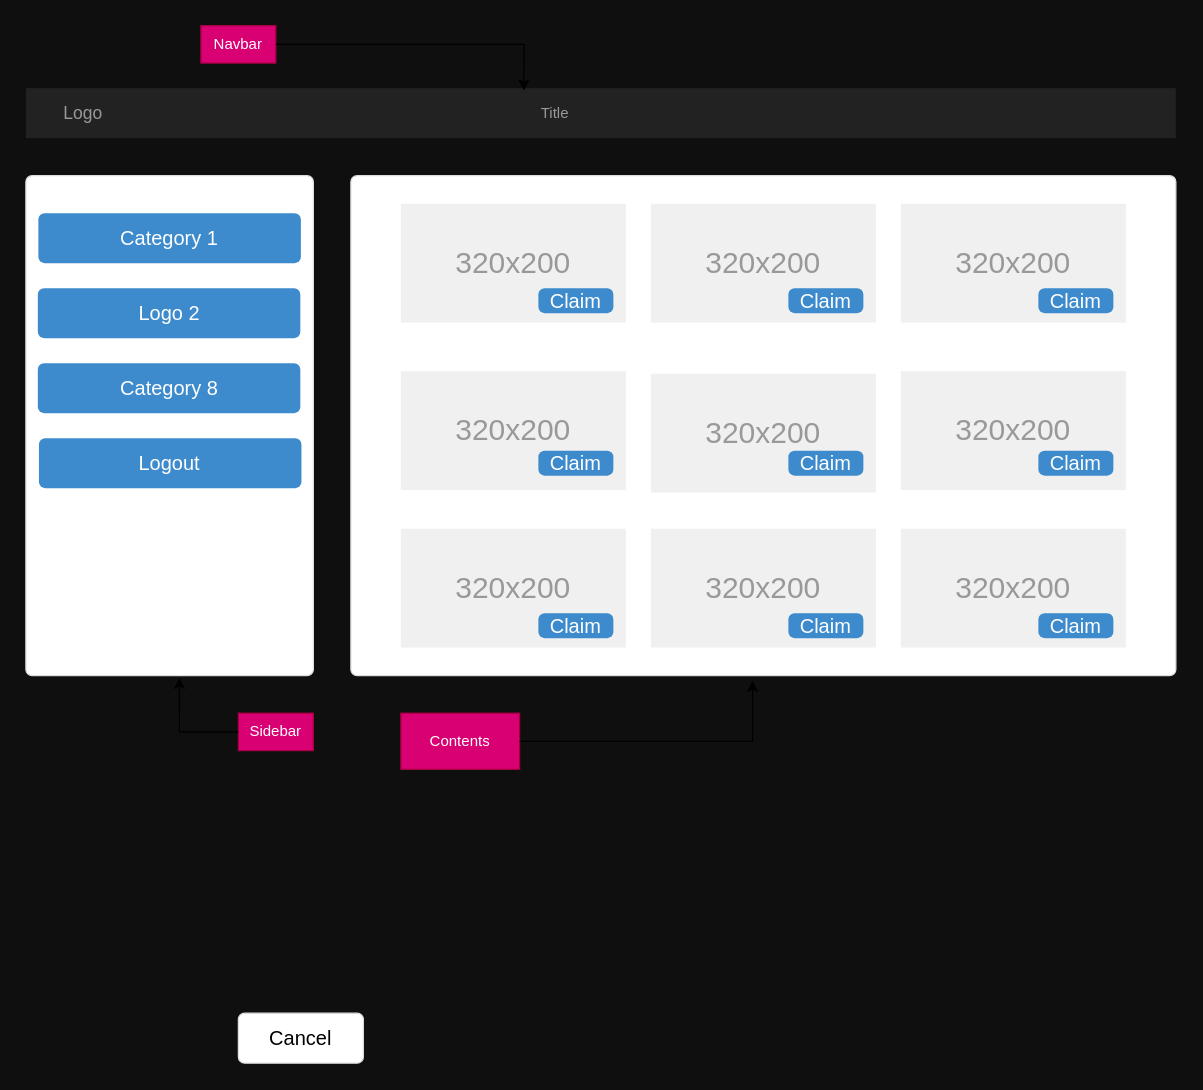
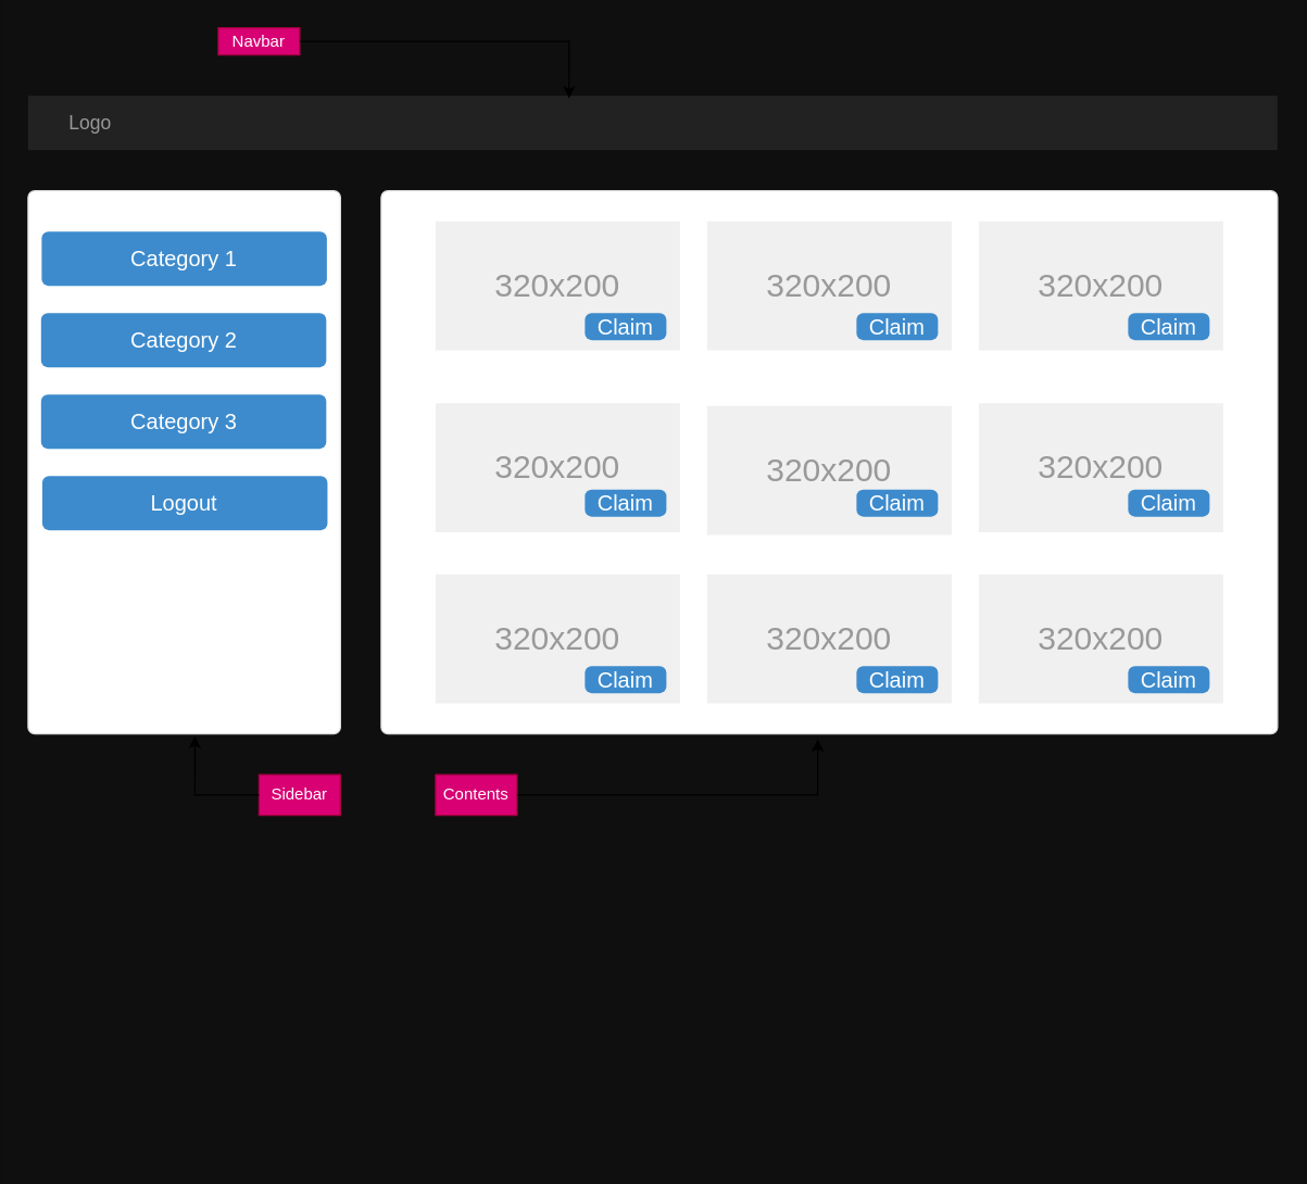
  <mxCell id="0" style=";html=1;" />
  <mxCell id="1" style=";html=1;" parent="0" />
  <mxCell id="2" value="" style="html=1;shadow=0;shape=mxgraph.bootstrap.rect;fillColor=#222222;strokeColor=none;whiteSpace=wrap;rounded=0;fontSize=12;fontColor=#000000;align=center;gradientColor=none;strokeWidth=15;" parent="1" vertex="1"><mxGeometry x="20" y="70" width="920" height="40" as="geometry" /></mxCell>
  <mxCell id="3" value="Logo" style="html=1;shadow=0;dashed=0;fillColor=none;strokeColor=none;shape=mxgraph.bootstrap.rect;fontColor=#999999;fontSize=14;whiteSpace=wrap;" parent="2" vertex="1"><mxGeometry width="92" height="40" as="geometry" /></mxCell>
- <mxCell id="4" value="Title" style="html=1;shadow=0;dashed=0;fillColor=none;strokeColor=none;shape=mxgraph.bootstrap.rect;fontColor=#999999;whiteSpace=wrap;" parent="2" vertex="1"><mxGeometry x="383.2" width="80.5" height="40" as="geometry" /></mxCell>
  <mxCell id="5" value="" style="html=1;shadow=0;dashed=0;shape=mxgraph.bootstrap.rrect;rSize=5;strokeColor=#dddddd;rounded=0;fontSize=12;align=center;" parent="1" vertex="1"><mxGeometry x="280" y="140" width="660" height="400" as="geometry" /></mxCell>
  <mxCell id="6" value="320x200" style="shape=rect;fontSize=24;fillColor=#f0f0f0;strokeColor=none;fontColor=#999999;whiteSpace=wrap;" parent="5" vertex="1"><mxGeometry x="40" y="22.5" width="180" height="95" as="geometry" /></mxCell>
  <mxCell id="7" value="320x200" style="shape=rect;fontSize=24;fillColor=#f0f0f0;strokeColor=none;fontColor=#999999;whiteSpace=wrap;" vertex="1" parent="5"><mxGeometry x="240" y="22.5" width="180" height="95" as="geometry" /></mxCell>
  <mxCell id="8" value="320x200" style="shape=rect;fontSize=24;fillColor=#f0f0f0;strokeColor=none;fontColor=#999999;whiteSpace=wrap;" vertex="1" parent="5"><mxGeometry x="440" y="22.5" width="180" height="95" as="geometry" /></mxCell>
  <mxCell id="9" value="320x200" style="shape=rect;fontSize=24;fillColor=#f0f0f0;strokeColor=none;fontColor=#999999;whiteSpace=wrap;" vertex="1" parent="5"><mxGeometry x="40" y="156.5" width="180" height="95" as="geometry" /></mxCell>
  <mxCell id="10" value="320x200" style="shape=rect;fontSize=24;fillColor=#f0f0f0;strokeColor=none;fontColor=#999999;whiteSpace=wrap;" vertex="1" parent="5"><mxGeometry x="240" y="158.5" width="180" height="95" as="geometry" /></mxCell>
  <mxCell id="11" value="320x200" style="shape=rect;fontSize=24;fillColor=#f0f0f0;strokeColor=none;fontColor=#999999;whiteSpace=wrap;" vertex="1" parent="5"><mxGeometry x="440" y="156.5" width="180" height="95" as="geometry" /></mxCell>
  <mxCell id="12" value="320x200" style="shape=rect;fontSize=24;fillColor=#f0f0f0;strokeColor=none;fontColor=#999999;whiteSpace=wrap;" vertex="1" parent="5"><mxGeometry x="440" y="282.5" width="180" height="95" as="geometry" /></mxCell>
  <mxCell id="13" value="320x200" style="shape=rect;fontSize=24;fillColor=#f0f0f0;strokeColor=none;fontColor=#999999;whiteSpace=wrap;" vertex="1" parent="5"><mxGeometry x="240" y="282.5" width="180" height="95" as="geometry" /></mxCell>
  <mxCell id="14" value="320x200" style="shape=rect;fontSize=24;fillColor=#f0f0f0;strokeColor=none;fontColor=#999999;whiteSpace=wrap;" vertex="1" parent="5"><mxGeometry x="40" y="282.5" width="180" height="95" as="geometry" /></mxCell>
  <mxCell id="15" value="Claim" style="html=1;shadow=0;dashed=0;shape=mxgraph.bootstrap.rrect;align=center;rSize=5;strokeColor=none;fillColor=#3D8BCD;fontColor=#ffffff;fontSize=16;whiteSpace=wrap;rounded=0;" parent="5" vertex="1"><mxGeometry x="150" y="90" width="60" height="20" as="geometry" /></mxCell>
  <mxCell id="16" value="Claim" style="html=1;shadow=0;dashed=0;shape=mxgraph.bootstrap.rrect;align=center;rSize=5;strokeColor=none;fillColor=#3D8BCD;fontColor=#ffffff;fontSize=16;whiteSpace=wrap;rounded=0;" vertex="1" parent="5"><mxGeometry x="350" y="90" width="60" height="20" as="geometry" /></mxCell>
  <mxCell id="17" value="Claim" style="html=1;shadow=0;dashed=0;shape=mxgraph.bootstrap.rrect;align=center;rSize=5;strokeColor=none;fillColor=#3D8BCD;fontColor=#ffffff;fontSize=16;whiteSpace=wrap;rounded=0;" vertex="1" parent="5"><mxGeometry x="550" y="90" width="60" height="20" as="geometry" /></mxCell>
  <mxCell id="18" value="Claim" style="html=1;shadow=0;dashed=0;shape=mxgraph.bootstrap.rrect;align=center;rSize=5;strokeColor=none;fillColor=#3D8BCD;fontColor=#ffffff;fontSize=16;whiteSpace=wrap;rounded=0;" vertex="1" parent="5"><mxGeometry x="150" y="220" width="60" height="20" as="geometry" /></mxCell>
  <mxCell id="19" value="Claim" style="html=1;shadow=0;dashed=0;shape=mxgraph.bootstrap.rrect;align=center;rSize=5;strokeColor=none;fillColor=#3D8BCD;fontColor=#ffffff;fontSize=16;whiteSpace=wrap;rounded=0;" vertex="1" parent="5"><mxGeometry x="350" y="220" width="60" height="20" as="geometry" /></mxCell>
  <mxCell id="20" value="Claim" style="html=1;shadow=0;dashed=0;shape=mxgraph.bootstrap.rrect;align=center;rSize=5;strokeColor=none;fillColor=#3D8BCD;fontColor=#ffffff;fontSize=16;whiteSpace=wrap;rounded=0;" vertex="1" parent="5"><mxGeometry x="550" y="220" width="60" height="20" as="geometry" /></mxCell>
  <mxCell id="21" value="Claim" style="html=1;shadow=0;dashed=0;shape=mxgraph.bootstrap.rrect;align=center;rSize=5;strokeColor=none;fillColor=#3D8BCD;fontColor=#ffffff;fontSize=16;whiteSpace=wrap;rounded=0;" vertex="1" parent="5"><mxGeometry x="150" y="350" width="60" height="20" as="geometry" /></mxCell>
  <mxCell id="22" value="Claim" style="html=1;shadow=0;dashed=0;shape=mxgraph.bootstrap.rrect;align=center;rSize=5;strokeColor=none;fillColor=#3D8BCD;fontColor=#ffffff;fontSize=16;whiteSpace=wrap;rounded=0;" vertex="1" parent="5"><mxGeometry x="350" y="350" width="60" height="20" as="geometry" /></mxCell>
  <mxCell id="23" value="Claim" style="html=1;shadow=0;dashed=0;shape=mxgraph.bootstrap.rrect;align=center;rSize=5;strokeColor=none;fillColor=#3D8BCD;fontColor=#ffffff;fontSize=16;whiteSpace=wrap;rounded=0;" vertex="1" parent="5"><mxGeometry x="550" y="350" width="60" height="20" as="geometry" /></mxCell>
- <mxCell id="24" value="Cancel" style="html=1;shadow=0;dashed=0;shape=mxgraph.bootstrap.rrect;align=center;rSize=5;strokeColor=#dddddd;fontSize=16;whiteSpace=wrap;rounded=0;" parent="1" vertex="1"><mxGeometry x="190" y="810" width="100" height="40" as="geometry" /></mxCell>
  <mxCell id="25" value="" style="html=1;shadow=0;dashed=0;shape=mxgraph.bootstrap.rrect;rSize=5;strokeColor=#dddddd;rounded=0;fontSize=12;align=center;" parent="1" vertex="1"><mxGeometry x="20" y="140" width="230" height="400" as="geometry" /></mxCell>
  <mxCell id="26" value="" style="html=1;shadow=0;dashed=0;shape=mxgraph.bootstrap.anchor;fontSize=26;align=left;whiteSpace=wrap;" parent="25" vertex="1"><mxGeometry x="10.455" y="220" width="209.091" height="40" as="geometry" /></mxCell>
  <mxCell id="27" value="Category 1" style="html=1;shadow=0;dashed=0;shape=mxgraph.bootstrap.rrect;rSize=5;fontSize=16;fillColor=#3D8BCD;strokeColor=none;fontColor=#ffffff;whiteSpace=wrap;" parent="25" vertex="1"><mxGeometry y="1" width="210" height="40" relative="1" as="geometry"><mxPoint x="10" y="-370" as="offset" /></mxGeometry></mxCell>
- <mxCell id="28" value="Logo 2" style="html=1;shadow=0;dashed=0;shape=mxgraph.bootstrap.rrect;rSize=5;fontSize=16;fillColor=#3D8BCD;strokeColor=none;fontColor=#ffffff;whiteSpace=wrap;" vertex="1" parent="25"><mxGeometry x="9.55" y="90" width="210" height="40" as="geometry" /></mxCell>
- <mxCell id="29" value="Category 8" style="html=1;shadow=0;dashed=0;shape=mxgraph.bootstrap.rrect;rSize=5;fontSize=16;fillColor=#3D8BCD;strokeColor=none;fontColor=#ffffff;whiteSpace=wrap;" vertex="1" parent="25"><mxGeometry x="9.55" y="150" width="210" height="40" as="geometry" /></mxCell>
+ <mxCell id="28" value="Category 2" style="html=1;shadow=0;dashed=0;shape=mxgraph.bootstrap.rrect;rSize=5;fontSize=16;fillColor=#3D8BCD;strokeColor=none;fontColor=#ffffff;whiteSpace=wrap;" vertex="1" parent="25"><mxGeometry x="9.55" y="90" width="210" height="40" as="geometry" /></mxCell>
+ <mxCell id="29" value="Category 3" style="html=1;shadow=0;dashed=0;shape=mxgraph.bootstrap.rrect;rSize=5;fontSize=16;fillColor=#3D8BCD;strokeColor=none;fontColor=#ffffff;whiteSpace=wrap;" vertex="1" parent="25"><mxGeometry x="9.55" y="150" width="210" height="40" as="geometry" /></mxCell>
  <mxCell id="30" value="Logout" style="html=1;shadow=0;dashed=0;shape=mxgraph.bootstrap.rrect;rSize=5;fontSize=16;fillColor=#3D8BCD;strokeColor=none;fontColor=#ffffff;whiteSpace=wrap;" vertex="1" parent="25"><mxGeometry x="10.45" y="210" width="210" height="40" as="geometry" /></mxCell>
- <mxCell id="31" value="Navbar" style="text;html=1;align=center;verticalAlign=middle;whiteSpace=wrap;rounded=0;fillColor=#d80073;fontColor=#ffffff;strokeColor=#A50040;" vertex="1" parent="1"><mxGeometry x="160" y="20" width="60" height="30" as="geometry" /></mxCell>
+ <mxCell id="31" value="Navbar" style="text;html=1;align=center;verticalAlign=middle;whiteSpace=wrap;rounded=0;fillColor=#d80073;fontColor=#ffffff;strokeColor=#A50040;" vertex="1" parent="1"><mxGeometry x="160" y="20" width="60" height="20" as="geometry" /></mxCell>
  <mxCell id="32" style="edgeStyle=orthogonalEdgeStyle;rounded=0;orthogonalLoop=1;jettySize=auto;html=1;exitX=1;exitY=0.5;exitDx=0;exitDy=0;entryX=0.433;entryY=0.05;entryDx=0;entryDy=0;entryPerimeter=0;" edge="1" parent="1" source="31" target="2"><mxGeometry relative="1" as="geometry" /></mxCell>
  <mxCell id="33" value="Sidebar" style="text;html=1;align=center;verticalAlign=middle;whiteSpace=wrap;rounded=0;fillColor=#d80073;fontColor=#ffffff;strokeColor=#A50040;" vertex="1" parent="1"><mxGeometry x="190" y="570" width="60" height="30" as="geometry" /></mxCell>
  <mxCell id="34" style="edgeStyle=orthogonalEdgeStyle;rounded=0;orthogonalLoop=1;jettySize=auto;html=1;exitX=0;exitY=0.5;exitDx=0;exitDy=0;entryX=0.534;entryY=1.004;entryDx=0;entryDy=0;entryPerimeter=0;" edge="1" parent="1" source="33" target="25"><mxGeometry relative="1" as="geometry" /></mxCell>
- <mxCell id="35" value="Contents" style="text;html=1;align=center;verticalAlign=middle;whiteSpace=wrap;rounded=0;fillColor=#d80073;fontColor=#ffffff;strokeColor=#A50040;" vertex="1" parent="1"><mxGeometry x="320" y="570" width="95" height="45" as="geometry" /></mxCell>
+ <mxCell id="35" value="Contents" style="text;html=1;align=center;verticalAlign=middle;whiteSpace=wrap;rounded=0;fillColor=#d80073;fontColor=#ffffff;strokeColor=#A50040;" vertex="1" parent="1"><mxGeometry x="320" y="570" width="60" height="30" as="geometry" /></mxCell>
  <mxCell id="36" style="edgeStyle=orthogonalEdgeStyle;rounded=0;orthogonalLoop=1;jettySize=auto;html=1;exitX=1;exitY=0.5;exitDx=0;exitDy=0;entryX=0.487;entryY=1.01;entryDx=0;entryDy=0;entryPerimeter=0;" edge="1" parent="1" source="35" target="5"><mxGeometry relative="1" as="geometry" /></mxCell>
